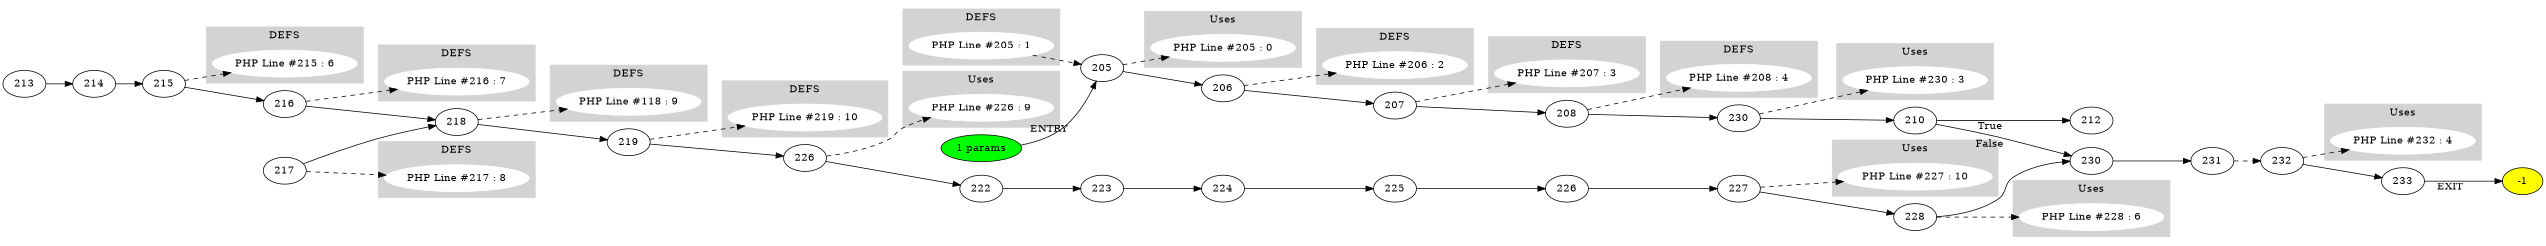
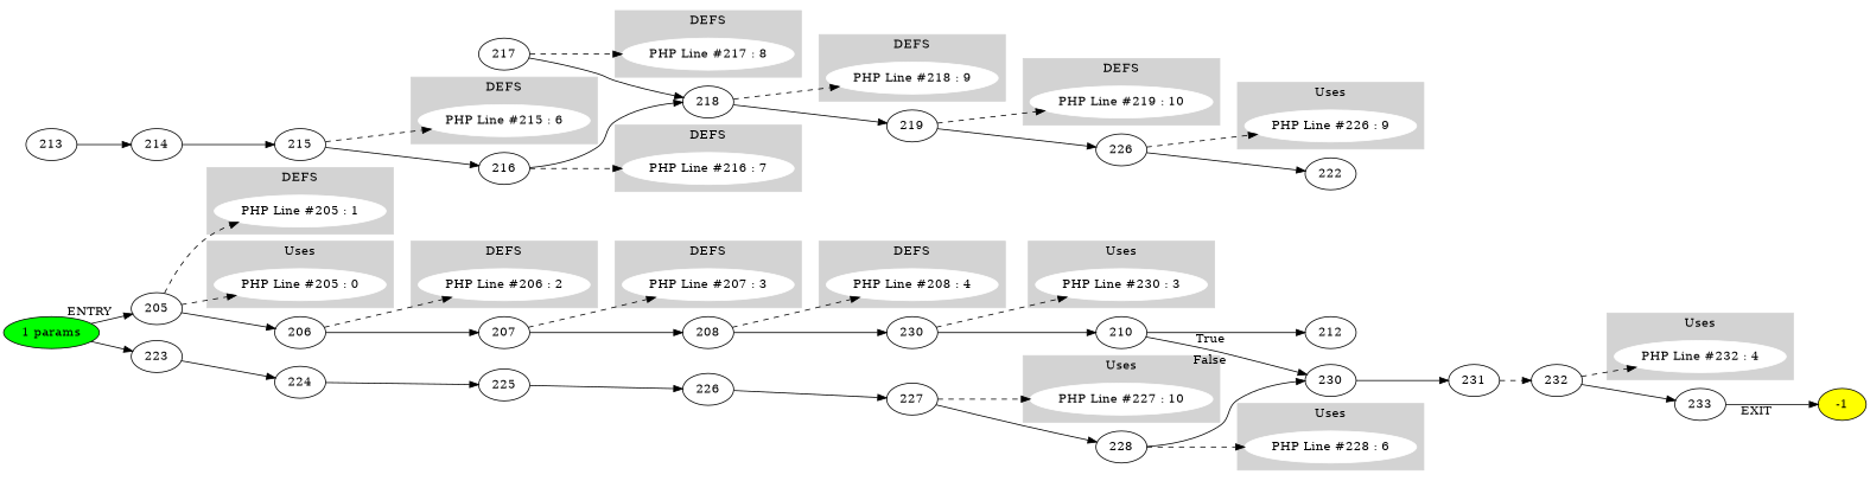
  digraph {
    rankdir=LR
    n1 [color=white label="PHP Line #205 : 1" style=filled]
    n2 [color=white label="PHP Line #206 : 2" style=filled]
    n3 [color=white label="PHP Line #230 : 3" style=filled]
    n4 [color=white label="PHP Line #207 : 3" style=filled]
    n5 [color=white label="PHP Line #208 : 4" style=filled]
    n6 [color=white label="PHP Line #215 : 6" style=filled]
    n7 [color=white label="PHP Line #216 : 7" style=filled]
    n8 [color=white label="PHP Line #217 : 8" style=filled]
-   n9 [color=white label="PHP Line #118 : 9" style=filled]
+   n9 [color=white label="PHP Line #218 : 9" style=filled]
    n10 [color=white label="PHP Line #219 : 10" style=filled]
    n11 [color=white label="PHP Line #205 : 0" style=filled]
    n12 [color=white label="PHP Line #226 : 9" style=filled]
    n13 [color=white label="PHP Line #227 : 10" style=filled]
    n14 [color=white label="PHP Line #228 : 6" style=filled]
    n15 [color=white label="PHP Line #232 : 4" style=filled]
    n16 [label=205]
    n17 [label=206]
    n18 [label=207]
    n19 [label=208]
    n20 [label=230]
    n21 [label=210]
    n22 [label=212]
    n23 [label=230]
    n24 [label=231]
    n25 [label=213]
    n26 [label=214]
    n27 [label=215]
    n28 [label=216]
    n29 [label=218]
    n30 [label=217]
    n31 [label=219]
    n32 [label=226]
    n33 [label=222]
    n34 [label=223]
    n35 [label=224]
    n36 [label=225]
    n37 [label=226]
    n38 [label=227]
    n39 [label=228]
    n40 [label=232]
    n41 [label=233]
    -1 [fillcolor=yellow style=filled]
    n43 [fillcolor=green label="1 params" style=filled]
    subgraph cluster_1 {
      color=lightgrey
      label=DEFS
      style=filled
      n1
    }
    subgraph cluster_2 {
      color=lightgrey
      label=DEFS
      style=filled
      n2
    }
    subgraph cluster_3 {
      color=lightgrey
      label=Uses
      style=filled
      n3
    }
    subgraph cluster_4 {
      color=lightgrey
      label=DEFS
      style=filled
      n4
    }
    subgraph cluster_5 {
      color=lightgrey
      label=DEFS
      style=filled
      n5
    }
    subgraph cluster_6 {
      color=lightgrey
      label=DEFS
      style=filled
      n6
    }
    subgraph cluster_7 {
      color=lightgrey
      label=DEFS
      style=filled
      n7
    }
    subgraph cluster_8 {
      color=lightgrey
      label=DEFS
      style=filled
      n8
    }
    subgraph cluster_9 {
      color=lightgrey
      label=DEFS
      style=filled
      n9
    }
    subgraph cluster_10 {
      color=lightgrey
      label=DEFS
      style=filled
      n10
    }
    subgraph cluster_11 {
      color=lightgrey
      label=Uses
      style=filled
      n11
    }
    subgraph cluster_12 {
      color=lightgrey
      label=Uses
      style=filled
      n12
    }
    subgraph cluster_13 {
      color=lightgrey
      label=Uses
      style=filled
      n13
    }
    subgraph cluster_14 {
      color=lightgrey
      label=Uses
      style=filled
      n14
    }
    subgraph cluster_15 {
      color=lightgrey
      label=Uses
      style=filled
      n15
    }
-   n1 -> n16 [style=dashed]
+   n16 -> n1 [style=dashed]
    n16 -> n11 [style=dashed]
    n16 -> n17
    n17 -> n2 [style=dashed]
    n17 -> n18
    n18 -> n4 [style=dashed]
    n18 -> n19
    n19 -> n5 [style=dashed]
    n19 -> n20
    n20 -> n3 [style=dashed]
    n20 -> n21
    n21 -> n22 [xlabel=True]
    n21 -> n23 [xlabel=False]
    n23 -> n24
    n24 -> n40 [style=dashed]
    n25 -> n26
    n26 -> n27
    n27 -> n6 [style=dashed]
    n27 -> n28
    n28 -> n7 [style=dashed]
    n28 -> n29
    n29 -> n9 [style=dashed]
    n29 -> n31
    n30 -> n8 [style=dashed]
    n30 -> n29
    n31 -> n10 [style=dashed]
    n31 -> n32
    n32 -> n12 [style=dashed]
    n32 -> n33
-   n33 -> n34
+   n43 -> n34
    n34 -> n35
    n35 -> n36
    n36 -> n37
    n37 -> n38
    n38 -> n13 [style=dashed]
    n38 -> n39
    n39 -> n14 [style=dashed]
    n39 -> n23
    n40 -> n15 [style=dashed]
    n40 -> n41
    n41 -> -1 [xlabel=EXIT]
    n43 -> n16 [xlabel=ENTRY]
  }
